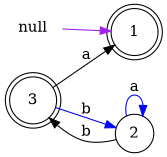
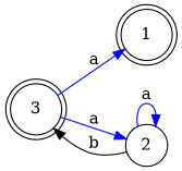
  digraph {
    rankdir=LR
    node [shape=doublecircle]
    edge [color=blue]
-   null [shape=plaintext]
    1
    2 [shape=circle]
    3
-   null -> 1 [color=purple]
    2 -> 2 [label=a]
    2 -> 3 [color=black label=b]
-   3 -> 1 [color=black label=a]
-   3 -> 2 [label=b]
+   3 -> 1 [label=a]
+   3 -> 2 [label=a]
  }
